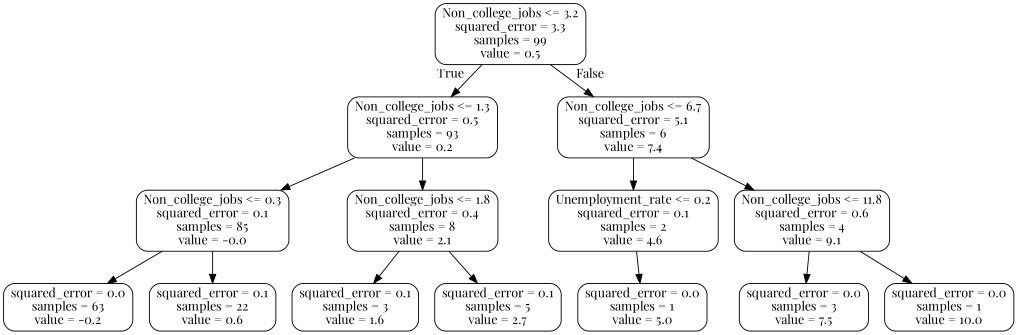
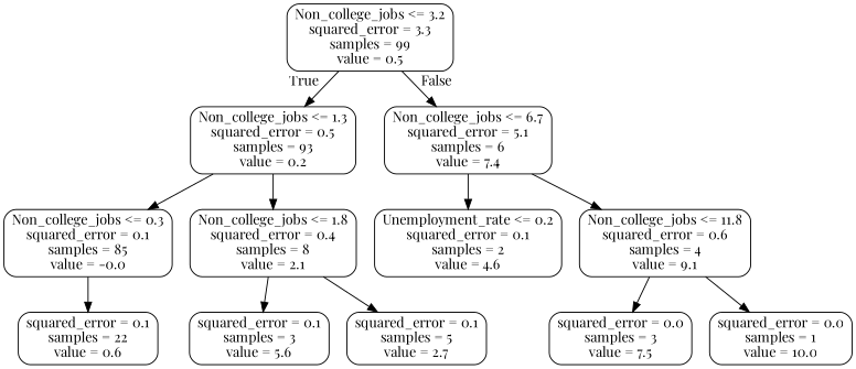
  digraph {
    fontname="Playfair Display"
    node [color=black fontname="Playfair Display" shape=box style=rounded]
    edge [fontname="Playfair Display"]
    n1 [label="Non_college_jobs <= 3.2\nsquared_error = 3.3\nsamples = 99\nvalue = 0.5"]
    n2 [label="Non_college_jobs <= 1.3\nsquared_error = 0.5\nsamples = 93\nvalue = 0.2"]
    n3 [label="Non_college_jobs <= 6.7\nsquared_error = 5.1\nsamples = 6\nvalue = 7.4"]
    n4 [label="Non_college_jobs <= 0.3\nsquared_error = 0.1\nsamples = 85\nvalue = -0.0"]
    n5 [label="Non_college_jobs <= 1.8\nsquared_error = 0.4\nsamples = 8\nvalue = 2.1"]
    n6 [label="Unemployment_rate <= 0.2\nsquared_error = 0.1\nsamples = 2\nvalue = 4.6"]
    n7 [label="Non_college_jobs <= 11.8\nsquared_error = 0.6\nsamples = 4\nvalue = 9.1"]
-   n8 [label="squared_error = 0.0\nsamples = 63\nvalue = -0.2"]
    n9 [label="squared_error = 0.1\nsamples = 22\nvalue = 0.6"]
-   n10 [label="squared_error = 0.1\nsamples = 3\nvalue = 1.6"]
+   n10 [label="squared_error = 0.1\nsamples = 3\nvalue = 5.6"]
    n11 [label="squared_error = 0.1\nsamples = 5\nvalue = 2.7"]
-   n12 [label="squared_error = 0.0\nsamples = 1\nvalue = 5.0"]
    n13 [label="squared_error = 0.0\nsamples = 3\nvalue = 7.5"]
    n14 [label="squared_error = 0.0\nsamples = 1\nvalue = 10.0"]
    n1 -> n2 [headlabel=True labelangle=45 labeldistance=2.5]
    n1 -> n3 [headlabel=False labelangle=-45 labeldistance=2.5]
    n2 -> n4
    n2 -> n5
    n3 -> n6
    n3 -> n7
-   n4 -> n8
    n4 -> n9
    n5 -> n10
    n5 -> n11
-   n6 -> n12
    n7 -> n13
    n7 -> n14
  }
